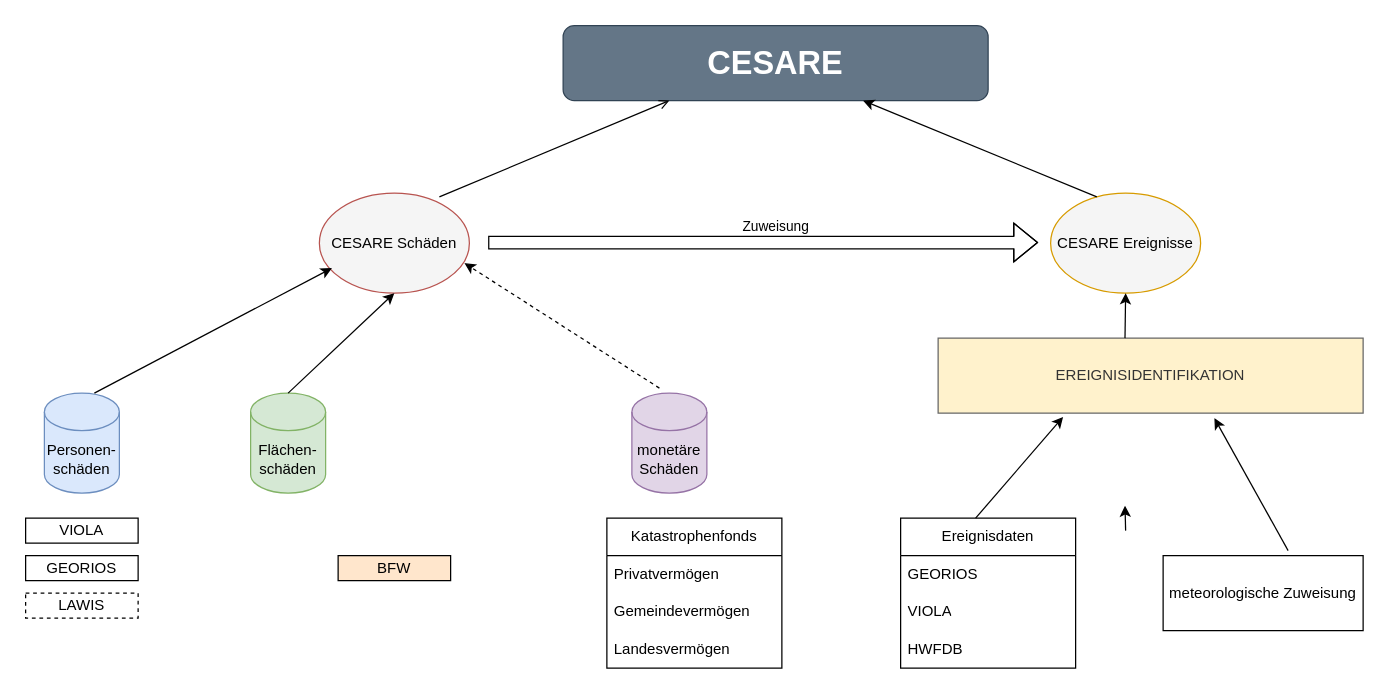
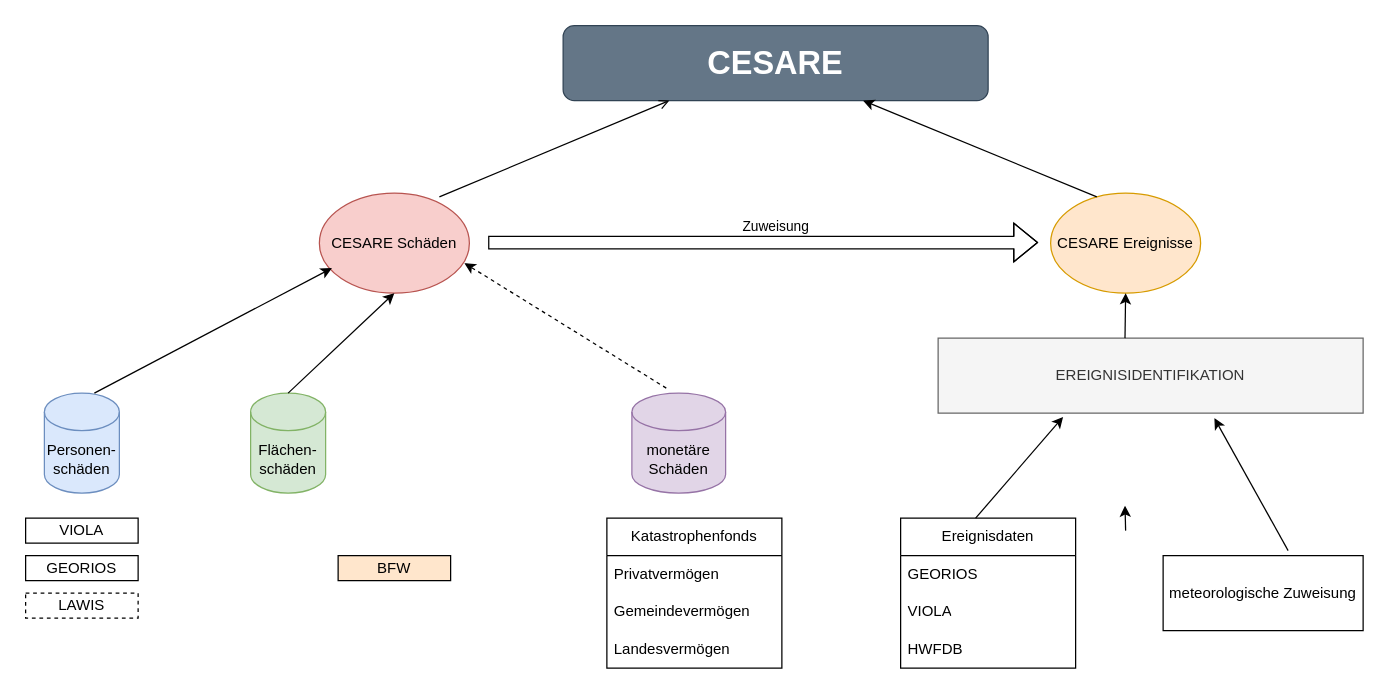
  <mxCell id="0" />
  <mxCell id="1" parent="0" />
  <mxCell id="2" value="Personen-schäden" style="shape=cylinder3;whiteSpace=wrap;html=1;boundedLbl=1;backgroundOutline=1;size=15;fillColor=#dae8fc;strokeColor=#6c8ebf;" parent="1" vertex="1"><mxGeometry x="35" y="314" width="60" height="80" as="geometry" /></mxCell>
  <mxCell id="3" value="Flächen-schäden" style="shape=cylinder3;whiteSpace=wrap;html=1;boundedLbl=1;backgroundOutline=1;size=15;fillColor=#d5e8d4;strokeColor=#82b366;" parent="1" vertex="1"><mxGeometry x="200" y="314" width="60" height="80" as="geometry" /></mxCell>
- <mxCell id="4" value="monetäre Schäden" style="shape=cylinder3;whiteSpace=wrap;html=1;boundedLbl=1;backgroundOutline=1;size=15;fillColor=#e1d5e7;strokeColor=#9673a6;" parent="1" vertex="1"><mxGeometry x="505" y="314" width="60" height="80" as="geometry" /></mxCell>
- <mxCell id="5" value="CESARE Schäden" style="ellipse;whiteSpace=wrap;html=1;fillColor=#f5f5f5;strokeColor=#b85450;" parent="1" vertex="1"><mxGeometry x="255" y="154" width="120" height="80" as="geometry" /></mxCell>
+ <mxCell id="4" value="monetäre Schäden" style="shape=cylinder3;whiteSpace=wrap;html=1;boundedLbl=1;backgroundOutline=1;size=15;fillColor=#e1d5e7;strokeColor=#9673a6;" parent="1" vertex="1"><mxGeometry x="505" y="314" width="75" height="80" as="geometry" /></mxCell>
+ <mxCell id="5" value="CESARE Schäden" style="ellipse;whiteSpace=wrap;html=1;fillColor=#f8cecc;strokeColor=#b85450;" parent="1" vertex="1"><mxGeometry x="255" y="154" width="120" height="80" as="geometry" /></mxCell>
  <mxCell id="6" value="" style="endArrow=classic;html=1;rounded=0;exitX=0.5;exitY=0;exitDx=0;exitDy=0;exitPerimeter=0;" parent="1" edge="1"><mxGeometry width="50" height="50" relative="1" as="geometry"><mxPoint x="75" y="314" as="sourcePoint" /><mxPoint x="265" y="214" as="targetPoint" /></mxGeometry></mxCell>
  <mxCell id="7" value="" style="endArrow=classic;html=1;rounded=0;exitX=0.5;exitY=0;exitDx=0;exitDy=0;exitPerimeter=0;" parent="1" source="3" edge="1"><mxGeometry width="50" height="50" relative="1" as="geometry"><mxPoint x="315" y="304" as="sourcePoint" /><mxPoint x="315" y="234" as="targetPoint" /></mxGeometry></mxCell>
  <mxCell id="8" value="" style="endArrow=classic;html=1;rounded=0;exitX=0.367;exitY=-0.05;exitDx=0;exitDy=0;exitPerimeter=0;entryX=0.967;entryY=0.7;entryDx=0;entryDy=0;entryPerimeter=0;dashed=1;" parent="1" source="4" target="5" edge="1"><mxGeometry width="50" height="50" relative="1" as="geometry"><mxPoint x="385" y="284" as="sourcePoint" /><mxPoint x="365" y="204" as="targetPoint" /></mxGeometry></mxCell>
  <mxCell id="9" value="VIOLA" style="rounded=0;whiteSpace=wrap;html=1;" parent="1" vertex="1"><mxGeometry x="20" y="414" width="90" height="20" as="geometry" /></mxCell>
  <mxCell id="10" value="GEORIOS" style="rounded=0;whiteSpace=wrap;html=1;" parent="1" vertex="1"><mxGeometry x="20" y="444" width="90" height="20" as="geometry" /></mxCell>
  <mxCell id="11" value="LAWIS" style="rounded=0;whiteSpace=wrap;html=1;dashed=1;" parent="1" vertex="1"><mxGeometry x="20" y="474" width="90" height="20" as="geometry" /></mxCell>
  <mxCell id="12" value="Katastrophenfonds" style="swimlane;fontStyle=0;childLayout=stackLayout;horizontal=1;startSize=30;horizontalStack=0;resizeParent=1;resizeParentMax=0;resizeLast=0;collapsible=1;marginBottom=0;whiteSpace=wrap;html=1;" parent="1" vertex="1"><mxGeometry x="485" y="414" width="140" height="120" as="geometry" /></mxCell>
  <mxCell id="13" value="Privatvermögen" style="text;strokeColor=none;fillColor=none;align=left;verticalAlign=middle;spacingLeft=4;spacingRight=4;overflow=hidden;points=[[0,0.5],[1,0.5]];portConstraint=eastwest;rotatable=0;whiteSpace=wrap;html=1;" parent="12" vertex="1"><mxGeometry y="30" width="140" height="30" as="geometry" /></mxCell>
  <mxCell id="14" value="Gemeindevermögen" style="text;strokeColor=none;fillColor=none;align=left;verticalAlign=middle;spacingLeft=4;spacingRight=4;overflow=hidden;points=[[0,0.5],[1,0.5]];portConstraint=eastwest;rotatable=0;whiteSpace=wrap;html=1;" parent="12" vertex="1"><mxGeometry y="60" width="140" height="30" as="geometry" /></mxCell>
  <mxCell id="15" value="Landesvermögen" style="text;strokeColor=none;fillColor=none;align=left;verticalAlign=middle;spacingLeft=4;spacingRight=4;overflow=hidden;points=[[0,0.5],[1,0.5]];portConstraint=eastwest;rotatable=0;whiteSpace=wrap;html=1;" parent="12" vertex="1"><mxGeometry y="90" width="140" height="30" as="geometry" /></mxCell>
- <mxCell id="16" value="CESARE Ereignisse" style="ellipse;whiteSpace=wrap;html=1;fillColor=#f5f5f5;strokeColor=#d79b00;" parent="1" vertex="1"><mxGeometry x="840" y="154" width="120" height="80" as="geometry" /></mxCell>
- <mxCell id="17" value="EREIGNISIDENTIFIKATION" style="rounded=0;whiteSpace=wrap;html=1;fillColor=#fff2cc;fontColor=#333333;strokeColor=#666666;" parent="1" vertex="1"><mxGeometry x="750" y="270" width="340" height="60" as="geometry" /></mxCell>
+ <mxCell id="16" value="CESARE Ereignisse" style="ellipse;whiteSpace=wrap;html=1;fillColor=#ffe6cc;strokeColor=#d79b00;" parent="1" vertex="1"><mxGeometry x="840" y="154" width="120" height="80" as="geometry" /></mxCell>
+ <mxCell id="17" value="EREIGNISIDENTIFIKATION" style="rounded=0;whiteSpace=wrap;html=1;fillColor=#f5f5f5;fontColor=#333333;strokeColor=#666666;" parent="1" vertex="1"><mxGeometry x="750" y="270" width="340" height="60" as="geometry" /></mxCell>
  <mxCell id="18" value="" style="endArrow=classic;html=1;rounded=0;" parent="1" edge="1"><mxGeometry width="50" height="50" relative="1" as="geometry"><mxPoint x="900" y="424" as="sourcePoint" /><mxPoint x="899.5" y="404" as="targetPoint" /></mxGeometry></mxCell>
  <mxCell id="19" value="Ereignisdaten" style="swimlane;fontStyle=0;childLayout=stackLayout;horizontal=1;startSize=30;horizontalStack=0;resizeParent=1;resizeParentMax=0;resizeLast=0;collapsible=1;marginBottom=0;whiteSpace=wrap;html=1;" parent="1" vertex="1"><mxGeometry x="720" y="414" width="140" height="120" as="geometry" /></mxCell>
  <mxCell id="20" value="GEORIOS" style="text;strokeColor=none;fillColor=none;align=left;verticalAlign=middle;spacingLeft=4;spacingRight=4;overflow=hidden;points=[[0,0.5],[1,0.5]];portConstraint=eastwest;rotatable=0;whiteSpace=wrap;html=1;" parent="19" vertex="1"><mxGeometry y="30" width="140" height="30" as="geometry" /></mxCell>
  <mxCell id="21" value="VIOLA" style="text;strokeColor=none;fillColor=none;align=left;verticalAlign=middle;spacingLeft=4;spacingRight=4;overflow=hidden;points=[[0,0.5],[1,0.5]];portConstraint=eastwest;rotatable=0;whiteSpace=wrap;html=1;" parent="19" vertex="1"><mxGeometry y="60" width="140" height="30" as="geometry" /></mxCell>
  <mxCell id="22" value="HWFDB" style="text;strokeColor=none;fillColor=none;align=left;verticalAlign=middle;spacingLeft=4;spacingRight=4;overflow=hidden;points=[[0,0.5],[1,0.5]];portConstraint=eastwest;rotatable=0;whiteSpace=wrap;html=1;" parent="19" vertex="1"><mxGeometry y="90" width="140" height="30" as="geometry" /></mxCell>
  <mxCell id="23" value="meteorologische Zuweisung" style="rounded=0;whiteSpace=wrap;html=1;" parent="1" vertex="1"><mxGeometry x="930" y="444" width="160" height="60" as="geometry" /></mxCell>
  <mxCell id="24" value="" style="endArrow=classic;html=1;rounded=0;" parent="1" edge="1"><mxGeometry width="50" height="50" relative="1" as="geometry"><mxPoint x="780" y="414" as="sourcePoint" /><mxPoint x="850" y="333" as="targetPoint" /></mxGeometry></mxCell>
  <mxCell id="25" value="" style="endArrow=classic;html=1;rounded=0;entryX=0.65;entryY=1.067;entryDx=0;entryDy=0;entryPerimeter=0;" parent="1" target="17" edge="1"><mxGeometry width="50" height="50" relative="1" as="geometry"><mxPoint x="1030" y="440" as="sourcePoint" /><mxPoint x="980" y="364" as="targetPoint" /></mxGeometry></mxCell>
  <mxCell id="26" value="" style="endArrow=classic;html=1;rounded=0;" parent="1" edge="1"><mxGeometry width="50" height="50" relative="1" as="geometry"><mxPoint x="899.5" y="270" as="sourcePoint" /><mxPoint x="900" y="234" as="targetPoint" /></mxGeometry></mxCell>
  <mxCell id="27" value="Zuweisung" style="shape=flexArrow;endArrow=classic;html=1;rounded=0;" parent="1" edge="1"><mxGeometry x="0.045" y="14" width="50" height="50" relative="1" as="geometry"><mxPoint x="390" y="193.5" as="sourcePoint" /><mxPoint x="830" y="193.5" as="targetPoint" /><Array as="points"><mxPoint x="610" y="193.5" /></Array><mxPoint y="1" as="offset" /></mxGeometry></mxCell>
  <mxCell id="28" value="CESARE" style="rounded=1;whiteSpace=wrap;html=1;fillColor=#647687;fontColor=#ffffff;strokeColor=#314354;fontStyle=1;fontSize=26;" parent="1" vertex="1"><mxGeometry x="450" y="20" width="340" height="60" as="geometry" /></mxCell>
  <mxCell id="29" value="" style="endArrow=open;html=1;rounded=0;entryX=0.25;entryY=1;entryDx=0;entryDy=0;exitX=0.8;exitY=0.038;exitDx=0;exitDy=0;exitPerimeter=0;" parent="1" source="5" target="28" edge="1"><mxGeometry width="50" height="50" relative="1" as="geometry"><mxPoint x="340" y="154" as="sourcePoint" /><mxPoint x="430" y="64" as="targetPoint" /></mxGeometry></mxCell>
  <mxCell id="30" value="" style="endArrow=classic;html=1;rounded=0;exitX=0.308;exitY=0.038;exitDx=0;exitDy=0;exitPerimeter=0;" parent="1" source="16" edge="1"><mxGeometry width="50" height="50" relative="1" as="geometry"><mxPoint x="650" y="300" as="sourcePoint" /><mxPoint x="690" y="80" as="targetPoint" /></mxGeometry></mxCell>
  <mxCell id="31" value="BFW" style="rounded=0;whiteSpace=wrap;html=1;fillColor=#ffe6cc;" vertex="1" parent="1"><mxGeometry x="270" y="444" width="90" height="20" as="geometry" /></mxCell>
